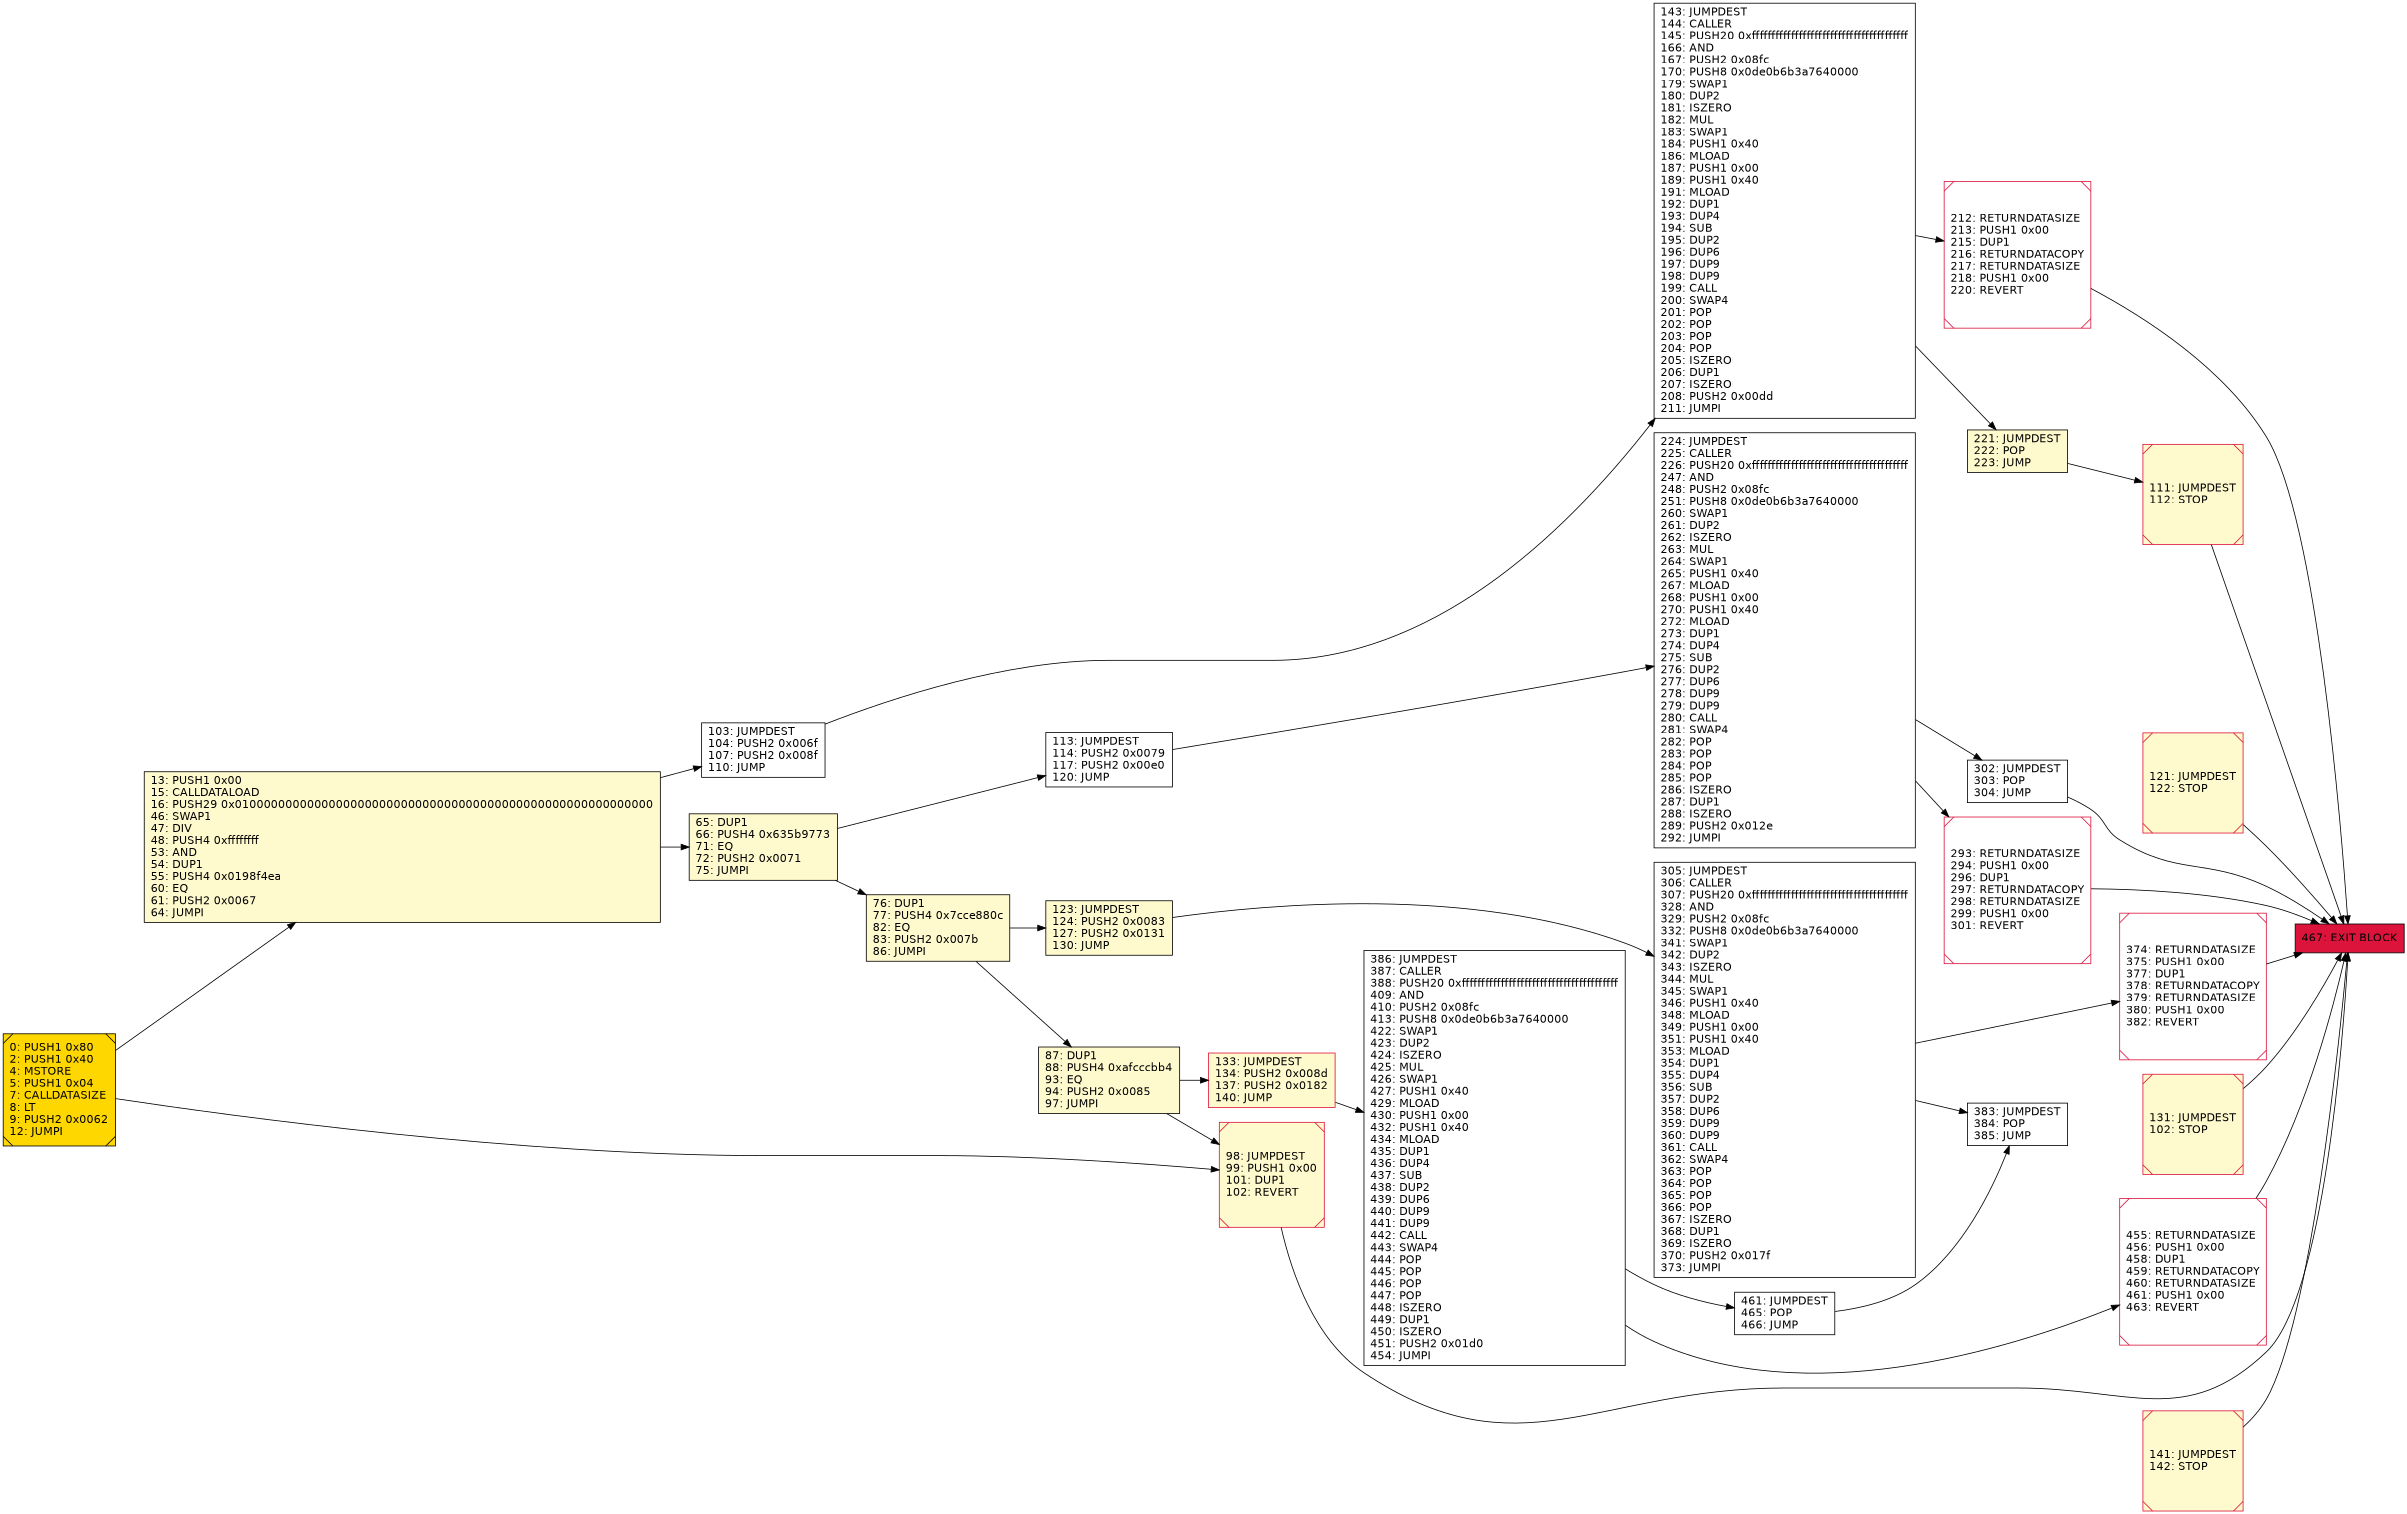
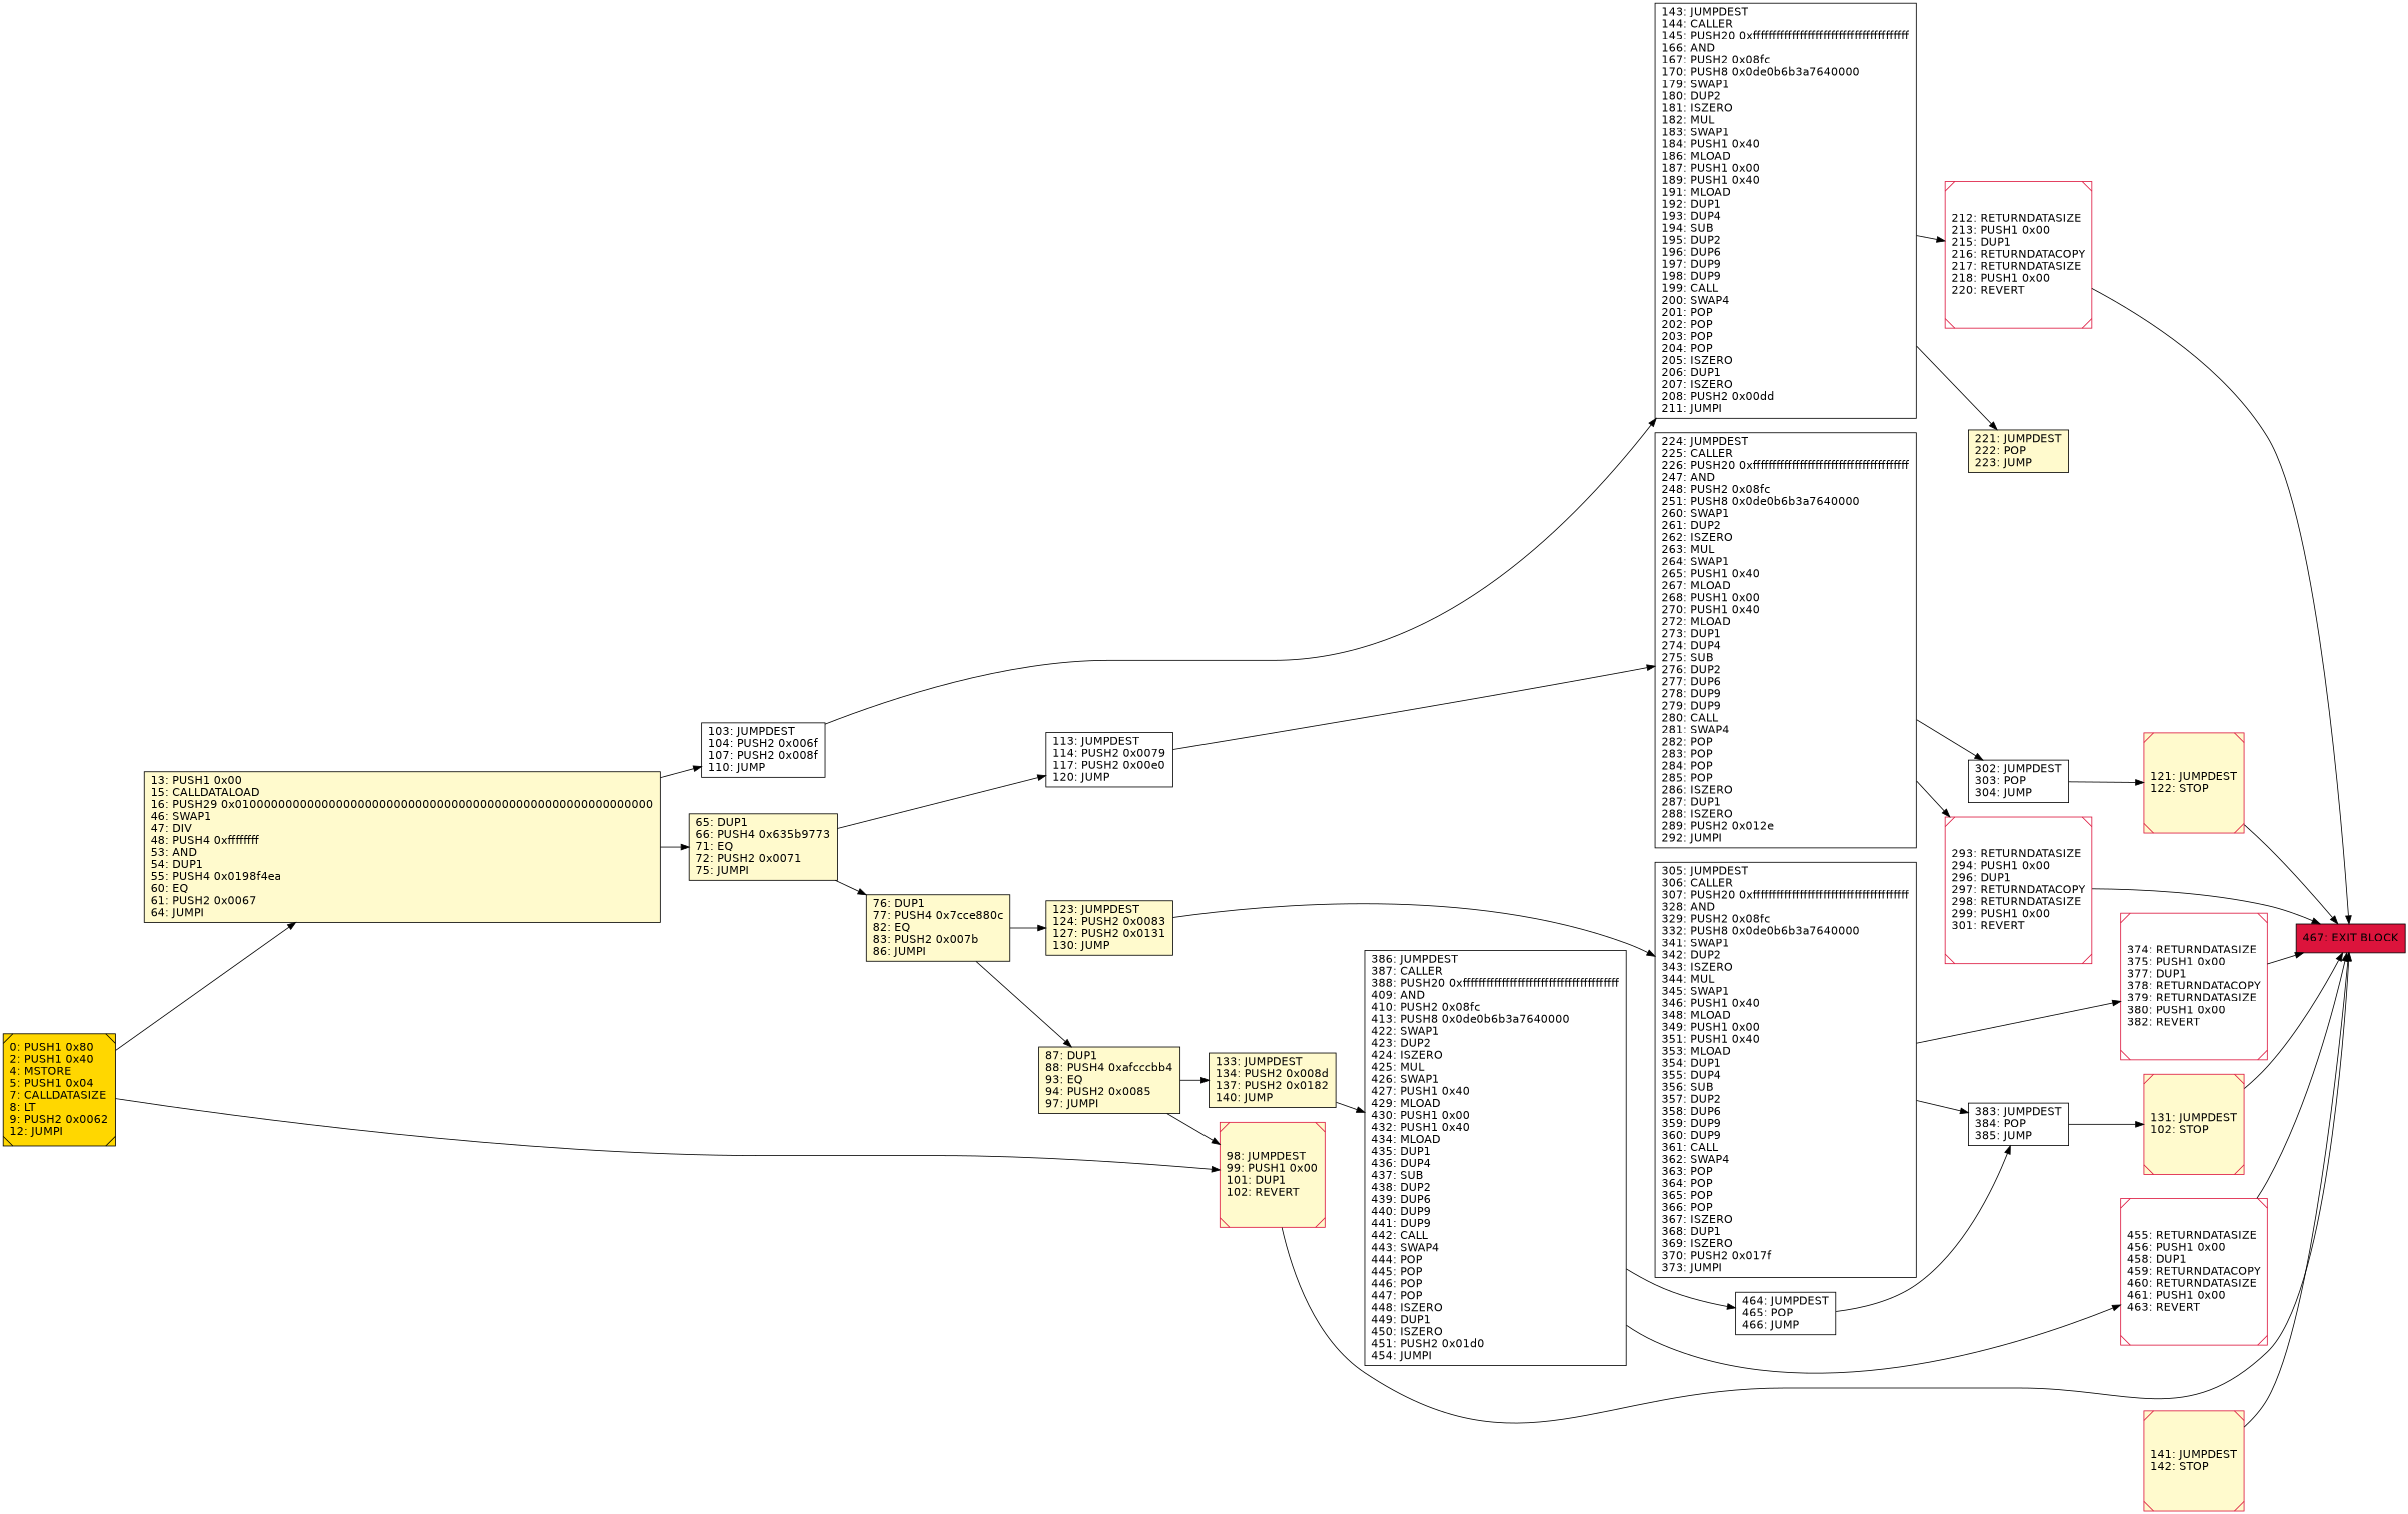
  digraph {
    fontname="DejaVu Sans"
    rankdir=LR
    node [color=black fillcolor=white fontcolor=black fontname="DejaVu Sans" shape=box style=filled]
    edge [fontname="DejaVu Sans"]
    n1 [label="302: JUMPDEST\l303: POP\l304: JUMP\l"]
    n2 [color=crimson fillcolor=lemonchiffon label="121: JUMPDEST\l122: STOP\l" shape=Msquare]
    n3 [fillcolor=crimson label="467: EXIT BLOCK\l"]
    n4 [fillcolor=lemonchiffon label="13: PUSH1 0x00\l15: CALLDATALOAD\l16: PUSH29 0x0100000000000000000000000000000000000000000000000000000000\l46: SWAP1\l47: DIV\l48: PUSH4 0xffffffff\l53: AND\l54: DUP1\l55: PUSH4 0x0198f4ea\l60: EQ\l61: PUSH2 0x0067\l64: JUMPI\l"]
    n5 [fillcolor=lemonchiffon label="65: DUP1\l66: PUSH4 0x635b9773\l71: EQ\l72: PUSH2 0x0071\l75: JUMPI\l"]
    n6 [label="103: JUMPDEST\l104: PUSH2 0x006f\l107: PUSH2 0x008f\l110: JUMP\l"]
    n7 [fillcolor=lemonchiffon label="76: DUP1\l77: PUSH4 0x7cce880c\l82: EQ\l83: PUSH2 0x007b\l86: JUMPI\l"]
    n8 [label="113: JUMPDEST\l114: PUSH2 0x0079\l117: PUSH2 0x00e0\l120: JUMP\l"]
    n9 [label="143: JUMPDEST\l144: CALLER\l145: PUSH20 0xffffffffffffffffffffffffffffffffffffffff\l166: AND\l167: PUSH2 0x08fc\l170: PUSH8 0x0de0b6b3a7640000\l179: SWAP1\l180: DUP2\l181: ISZERO\l182: MUL\l183: SWAP1\l184: PUSH1 0x40\l186: MLOAD\l187: PUSH1 0x00\l189: PUSH1 0x40\l191: MLOAD\l192: DUP1\l193: DUP4\l194: SUB\l195: DUP2\l196: DUP6\l197: DUP9\l198: DUP9\l199: CALL\l200: SWAP4\l201: POP\l202: POP\l203: POP\l204: POP\l205: ISZERO\l206: DUP1\l207: ISZERO\l208: PUSH2 0x00dd\l211: JUMPI\l"]
    n10 [fillcolor=lemonchiffon label="123: JUMPDEST\l124: PUSH2 0x0083\l127: PUSH2 0x0131\l130: JUMP\l"]
    n11 [fillcolor=lemonchiffon label="87: DUP1\l88: PUSH4 0xafcccbb4\l93: EQ\l94: PUSH2 0x0085\l97: JUMPI\l"]
    n12 [label="305: JUMPDEST\l306: CALLER\l307: PUSH20 0xffffffffffffffffffffffffffffffffffffffff\l328: AND\l329: PUSH2 0x08fc\l332: PUSH8 0x0de0b6b3a7640000\l341: SWAP1\l342: DUP2\l343: ISZERO\l344: MUL\l345: SWAP1\l346: PUSH1 0x40\l348: MLOAD\l349: PUSH1 0x00\l351: PUSH1 0x40\l353: MLOAD\l354: DUP1\l355: DUP4\l356: SUB\l357: DUP2\l358: DUP6\l359: DUP9\l360: DUP9\l361: CALL\l362: SWAP4\l363: POP\l364: POP\l365: POP\l366: POP\l367: ISZERO\l368: DUP1\l369: ISZERO\l370: PUSH2 0x017f\l373: JUMPI\l"]
-   n13 [color=crimson fillcolor=lemonchiffon label="133: JUMPDEST\l134: PUSH2 0x008d\l137: PUSH2 0x0182\l140: JUMP\l"]
+   n13 [fillcolor=lemonchiffon label="133: JUMPDEST\l134: PUSH2 0x008d\l137: PUSH2 0x0182\l140: JUMP\l"]
    n14 [color=crimson fillcolor=lemonchiffon label="98: JUMPDEST\l99: PUSH1 0x00\l101: DUP1\l102: REVERT\l" shape=Msquare]
    n15 [label="224: JUMPDEST\l225: CALLER\l226: PUSH20 0xffffffffffffffffffffffffffffffffffffffff\l247: AND\l248: PUSH2 0x08fc\l251: PUSH8 0x0de0b6b3a7640000\l260: SWAP1\l261: DUP2\l262: ISZERO\l263: MUL\l264: SWAP1\l265: PUSH1 0x40\l267: MLOAD\l268: PUSH1 0x00\l270: PUSH1 0x40\l272: MLOAD\l273: DUP1\l274: DUP4\l275: SUB\l276: DUP2\l277: DUP6\l278: DUP9\l279: DUP9\l280: CALL\l281: SWAP4\l282: POP\l283: POP\l284: POP\l285: POP\l286: ISZERO\l287: DUP1\l288: ISZERO\l289: PUSH2 0x012e\l292: JUMPI\l"]
    n16 [color=crimson label="293: RETURNDATASIZE\l294: PUSH1 0x00\l296: DUP1\l297: RETURNDATACOPY\l298: RETURNDATASIZE\l299: PUSH1 0x00\l301: REVERT\l" shape=Msquare]
    n17 [color=crimson label="212: RETURNDATASIZE\l213: PUSH1 0x00\l215: DUP1\l216: RETURNDATACOPY\l217: RETURNDATASIZE\l218: PUSH1 0x00\l220: REVERT\l" shape=Msquare]
    n18 [color=crimson fillcolor=lemonchiffon label="131: JUMPDEST\l102: STOP\l" shape=Msquare]
    n19 [label="383: JUMPDEST\l384: POP\l385: JUMP\l"]
    n20 [color=crimson fillcolor=lemonchiffon label="141: JUMPDEST\l142: STOP\l" shape=Msquare]
    n21 [fillcolor=lemonchiffon label="221: JUMPDEST\l222: POP\l223: JUMP\l"]
    n22 [color=crimson label="455: RETURNDATASIZE\l456: PUSH1 0x00\l458: DUP1\l459: RETURNDATACOPY\l460: RETURNDATASIZE\l461: PUSH1 0x00\l463: REVERT\l" shape=Msquare]
    n23 [label="386: JUMPDEST\l387: CALLER\l388: PUSH20 0xffffffffffffffffffffffffffffffffffffffff\l409: AND\l410: PUSH2 0x08fc\l413: PUSH8 0x0de0b6b3a7640000\l422: SWAP1\l423: DUP2\l424: ISZERO\l425: MUL\l426: SWAP1\l427: PUSH1 0x40\l429: MLOAD\l430: PUSH1 0x00\l432: PUSH1 0x40\l434: MLOAD\l435: DUP1\l436: DUP4\l437: SUB\l438: DUP2\l439: DUP6\l440: DUP9\l441: DUP9\l442: CALL\l443: SWAP4\l444: POP\l445: POP\l446: POP\l447: POP\l448: ISZERO\l449: DUP1\l450: ISZERO\l451: PUSH2 0x01d0\l454: JUMPI\l"]
-   n24 [label="461: JUMPDEST\l465: POP\l466: JUMP\l"]
-   n25 [color=crimson fillcolor=lemonchiffon label="111: JUMPDEST\l112: STOP\l" shape=Msquare]
+   n24 [label="464: JUMPDEST\l465: POP\l466: JUMP\l"]
    n26 [fillcolor=gold label="0: PUSH1 0x80\l2: PUSH1 0x40\l4: MSTORE\l5: PUSH1 0x04\l7: CALLDATASIZE\l8: LT\l9: PUSH2 0x0062\l12: JUMPI\l" shape=Msquare]
    n27 [color=crimson label="374: RETURNDATASIZE\l375: PUSH1 0x00\l377: DUP1\l378: RETURNDATACOPY\l379: RETURNDATASIZE\l380: PUSH1 0x00\l382: REVERT\l" shape=Msquare]
-   n1 -> n3
+   n1 -> n2
    n2 -> n3
    n4 -> n5
    n4 -> n6
    n5 -> n7
    n5 -> n8
    n6 -> n9
    n7 -> n10
    n7 -> n11
    n8 -> n15
    n9 -> n17
    n9 -> n21
    n10 -> n12
    n11 -> n13
    n11 -> n14
    n12 -> n19
    n12 -> n27
    n13 -> n23
    n14 -> n3
    n15 -> n1
    n15 -> n16
    n16 -> n3
    n17 -> n3
    n18 -> n3
+   n19 -> n18
    n20 -> n3
-   n21 -> n25
    n22 -> n3
    n23 -> n22
    n23 -> n24
    n24 -> n19
-   n25 -> n3
    n26 -> n4
    n26 -> n14
    n27 -> n3
  }
